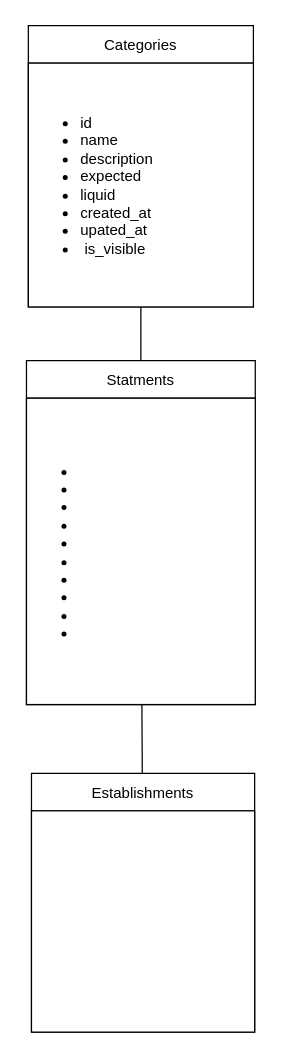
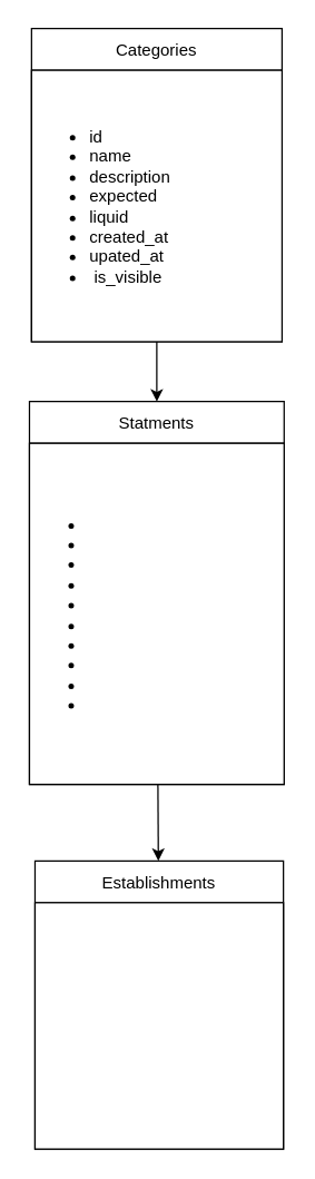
  <mxCell id="0" />
  <mxCell id="1" parent="0" />
- <mxCell id="2" style="edgeStyle=none;html=1;endArrow=none;" edge="1" parent="1" source="3" target="6"><mxGeometry relative="1" as="geometry" /></mxCell>
+ <mxCell id="2" style="edgeStyle=none;html=1;" edge="1" parent="1" source="3" target="6"><mxGeometry relative="1" as="geometry" /></mxCell>
  <mxCell id="3" value="Categories" style="swimlane;fontStyle=0;childLayout=stackLayout;horizontal=1;startSize=30;horizontalStack=0;resizeParent=1;resizeParentMax=0;resizeLast=0;collapsible=1;marginBottom=0;" vertex="1" parent="1"><mxGeometry x="22" y="20" width="180" height="225" as="geometry" /></mxCell>
  <mxCell id="4" value="&lt;div&gt;&lt;ul&gt;&lt;li&gt;id&lt;/li&gt;&lt;li&gt;name&lt;/li&gt;&lt;li&gt;description&lt;/li&gt;&lt;li&gt;expected&lt;/li&gt;&lt;li&gt;liquid&lt;/li&gt;&lt;li&gt;created_at&lt;/li&gt;&lt;li&gt;upated_at&lt;/li&gt;&lt;li&gt;&amp;nbsp;is_visible&lt;/li&gt;&lt;/ul&gt;&lt;/div&gt;" style="rounded=0;whiteSpace=wrap;html=1;align=left;" vertex="1" parent="3"><mxGeometry y="30" width="180" height="195" as="geometry" /></mxCell>
- <mxCell id="5" style="edgeStyle=none;html=1;endArrow=none;" edge="1" parent="1" source="6" target="8"><mxGeometry relative="1" as="geometry" /></mxCell>
+ <mxCell id="5" style="edgeStyle=none;html=1;" edge="1" parent="1" source="6" target="8"><mxGeometry relative="1" as="geometry" /></mxCell>
  <mxCell id="6" value="Statments" style="swimlane;fontStyle=0;childLayout=stackLayout;horizontal=1;startSize=30;horizontalStack=0;resizeParent=1;resizeParentMax=0;resizeLast=0;collapsible=1;marginBottom=0;" vertex="1" parent="1"><mxGeometry x="20.5" y="288" width="183" height="275" as="geometry" /></mxCell>
  <mxCell id="7" value="&lt;div&gt;&lt;div&gt;&lt;ul&gt;&lt;li&gt;&lt;font color=&quot;#ffffff&quot;&gt;Id&lt;/font&gt;&lt;/li&gt;&lt;li&gt;&lt;font color=&quot;#ffffff&quot;&gt;checknum&lt;/font&gt;&lt;/li&gt;&lt;li&gt;&lt;font color=&quot;#ffffff&quot;&gt;title&lt;/font&gt;&lt;/li&gt;&lt;li&gt;&lt;font color=&quot;#ffffff&quot;&gt;detail&lt;/font&gt;&lt;/li&gt;&lt;li&gt;&lt;font color=&quot;#ffffff&quot;&gt;date&lt;/font&gt;&lt;/li&gt;&lt;li&gt;&lt;font color=&quot;#ffffff&quot;&gt;typename&lt;/font&gt;&lt;/li&gt;&lt;li&gt;&lt;font color=&quot;#ffffff&quot;&gt;amount&lt;/font&gt;&lt;/li&gt;&lt;li&gt;&lt;font color=&quot;#ffffff&quot;&gt;is_negative&lt;/font&gt;&lt;/li&gt;&lt;li&gt;&lt;font color=&quot;#ffffff&quot;&gt;categories_id&lt;/font&gt;&lt;/li&gt;&lt;li&gt;&lt;font color=&quot;#ffffff&quot;&gt;establishment_id&lt;/font&gt;&lt;/li&gt;&lt;/ul&gt;&lt;/div&gt;&lt;/div&gt;" style="rounded=0;whiteSpace=wrap;html=1;align=left;" vertex="1" parent="6"><mxGeometry y="30" width="183" height="245" as="geometry" /></mxCell>
  <mxCell id="8" value="Establishments" style="swimlane;fontStyle=0;childLayout=stackLayout;horizontal=1;startSize=30;horizontalStack=0;resizeParent=1;resizeParentMax=0;resizeLast=0;collapsible=1;marginBottom=0;" vertex="1" parent="1"><mxGeometry x="24.5" y="618" width="178.5" height="207" as="geometry" /></mxCell>
  <mxCell id="9" value="&lt;div&gt;&lt;ul&gt;&lt;li&gt;id&lt;/li&gt;&lt;li&gt;name&lt;/li&gt;&lt;li&gt;created_at&lt;/li&gt;&lt;li&gt;upated_at&lt;/li&gt;&lt;li&gt;detail&lt;/li&gt;&lt;li&gt;address&lt;/li&gt;&lt;li&gt;statment&lt;/li&gt;&lt;/ul&gt;&lt;/div&gt;" style="rounded=0;whiteSpace=wrap;html=1;fontFamily=Helvetica;fontSize=12;fontColor=#FFFFFF;align=left;" vertex="1" parent="8"><mxGeometry y="30" width="178.5" height="177" as="geometry" /></mxCell>
